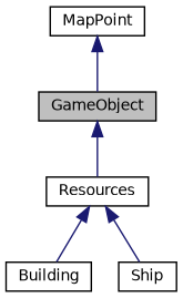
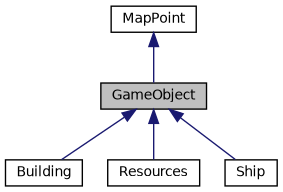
  digraph {
    node [color=black fillcolor=white fontname=Helvetica fontsize=10 shape=record style=filled]
    edge [color=midnightblue dir=back fontname=Helvetica fontsize=10 labelfontname=Helvetica labelfontsize=10 style=solid]
    n1 [fillcolor=grey75 fontcolor=black height=0.2 label=GameObject width=0.4]
    n2 [height=0.2 label=Building width=0.4]
    n3 [height=0.2 label=Resources width=0.4]
    n4 [height=0.2 label=Ship width=0.4]
    n5 [height=0.2 label=MapPoint width=0.4]
-   n3 -> n2
+   n1 -> n2
    n1 -> n3
-   n3 -> n4
+   n1 -> n4
    n5 -> n1
  }
